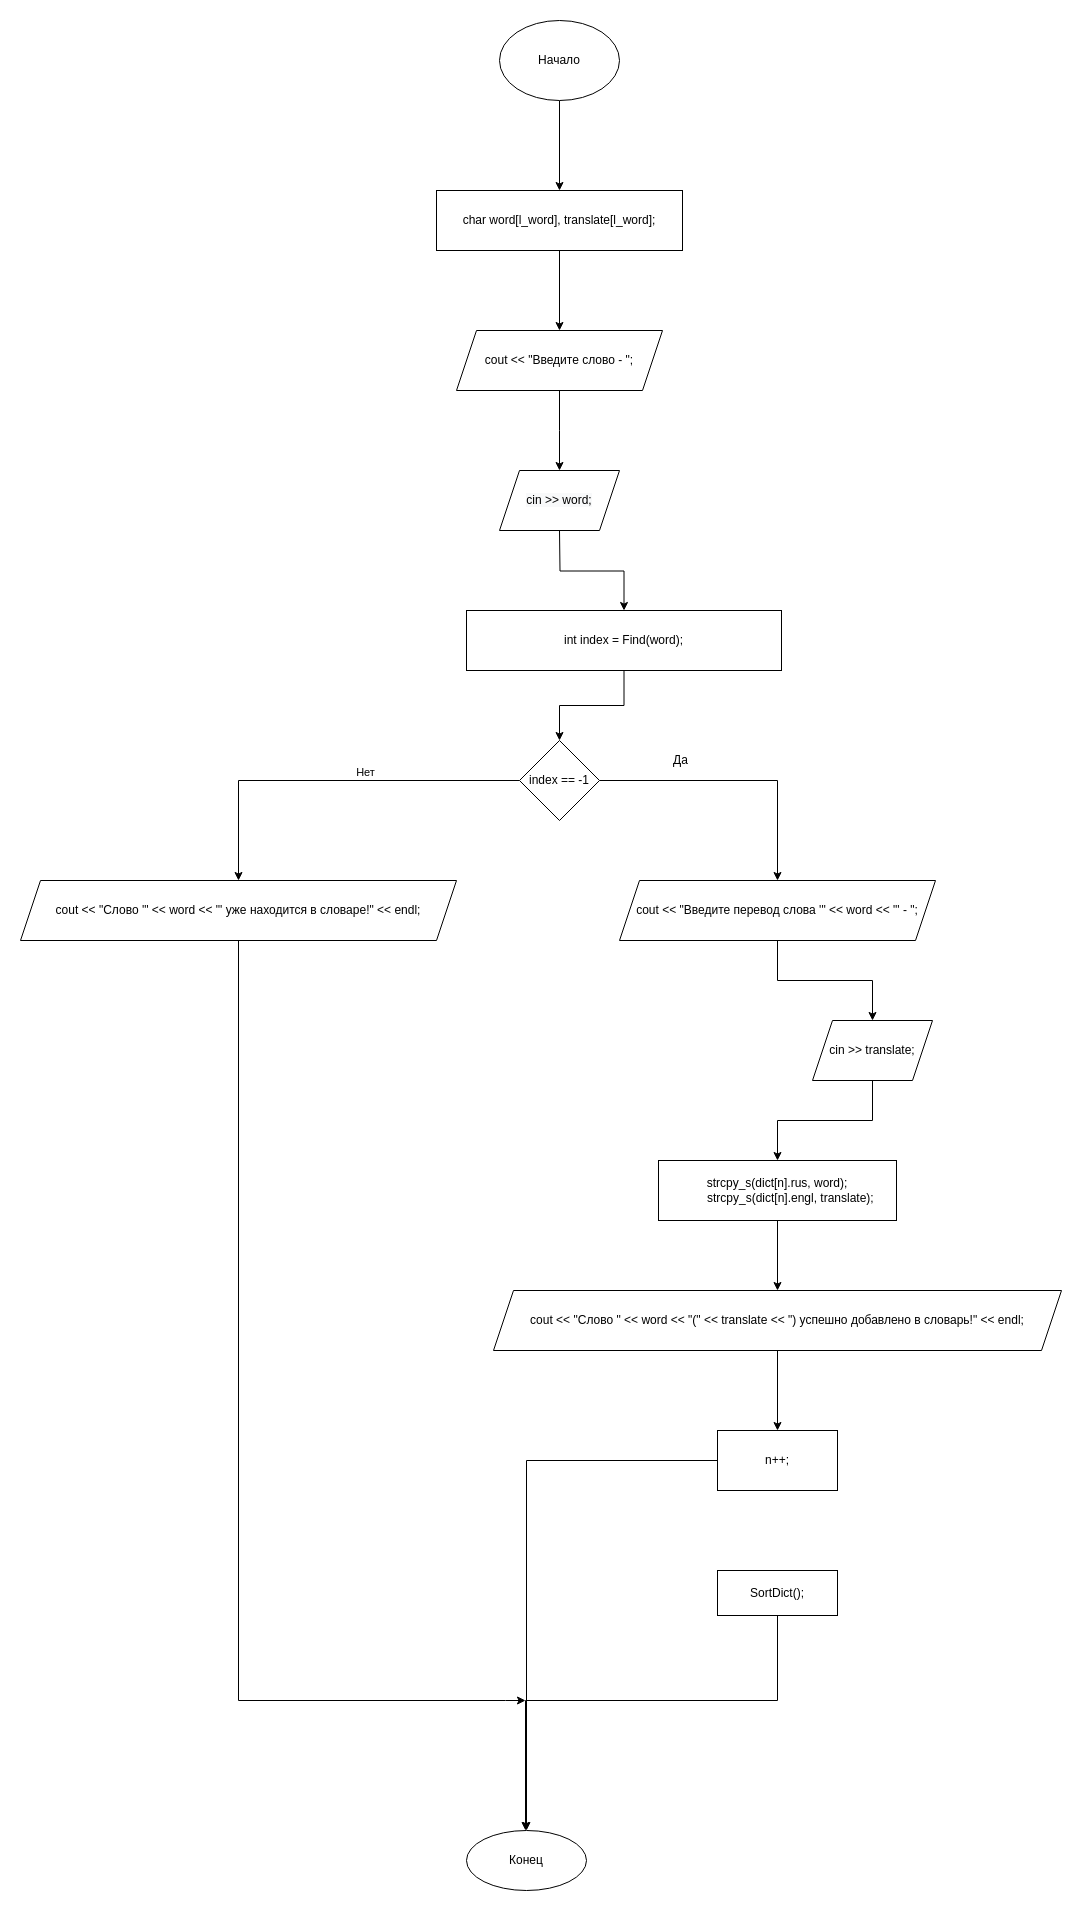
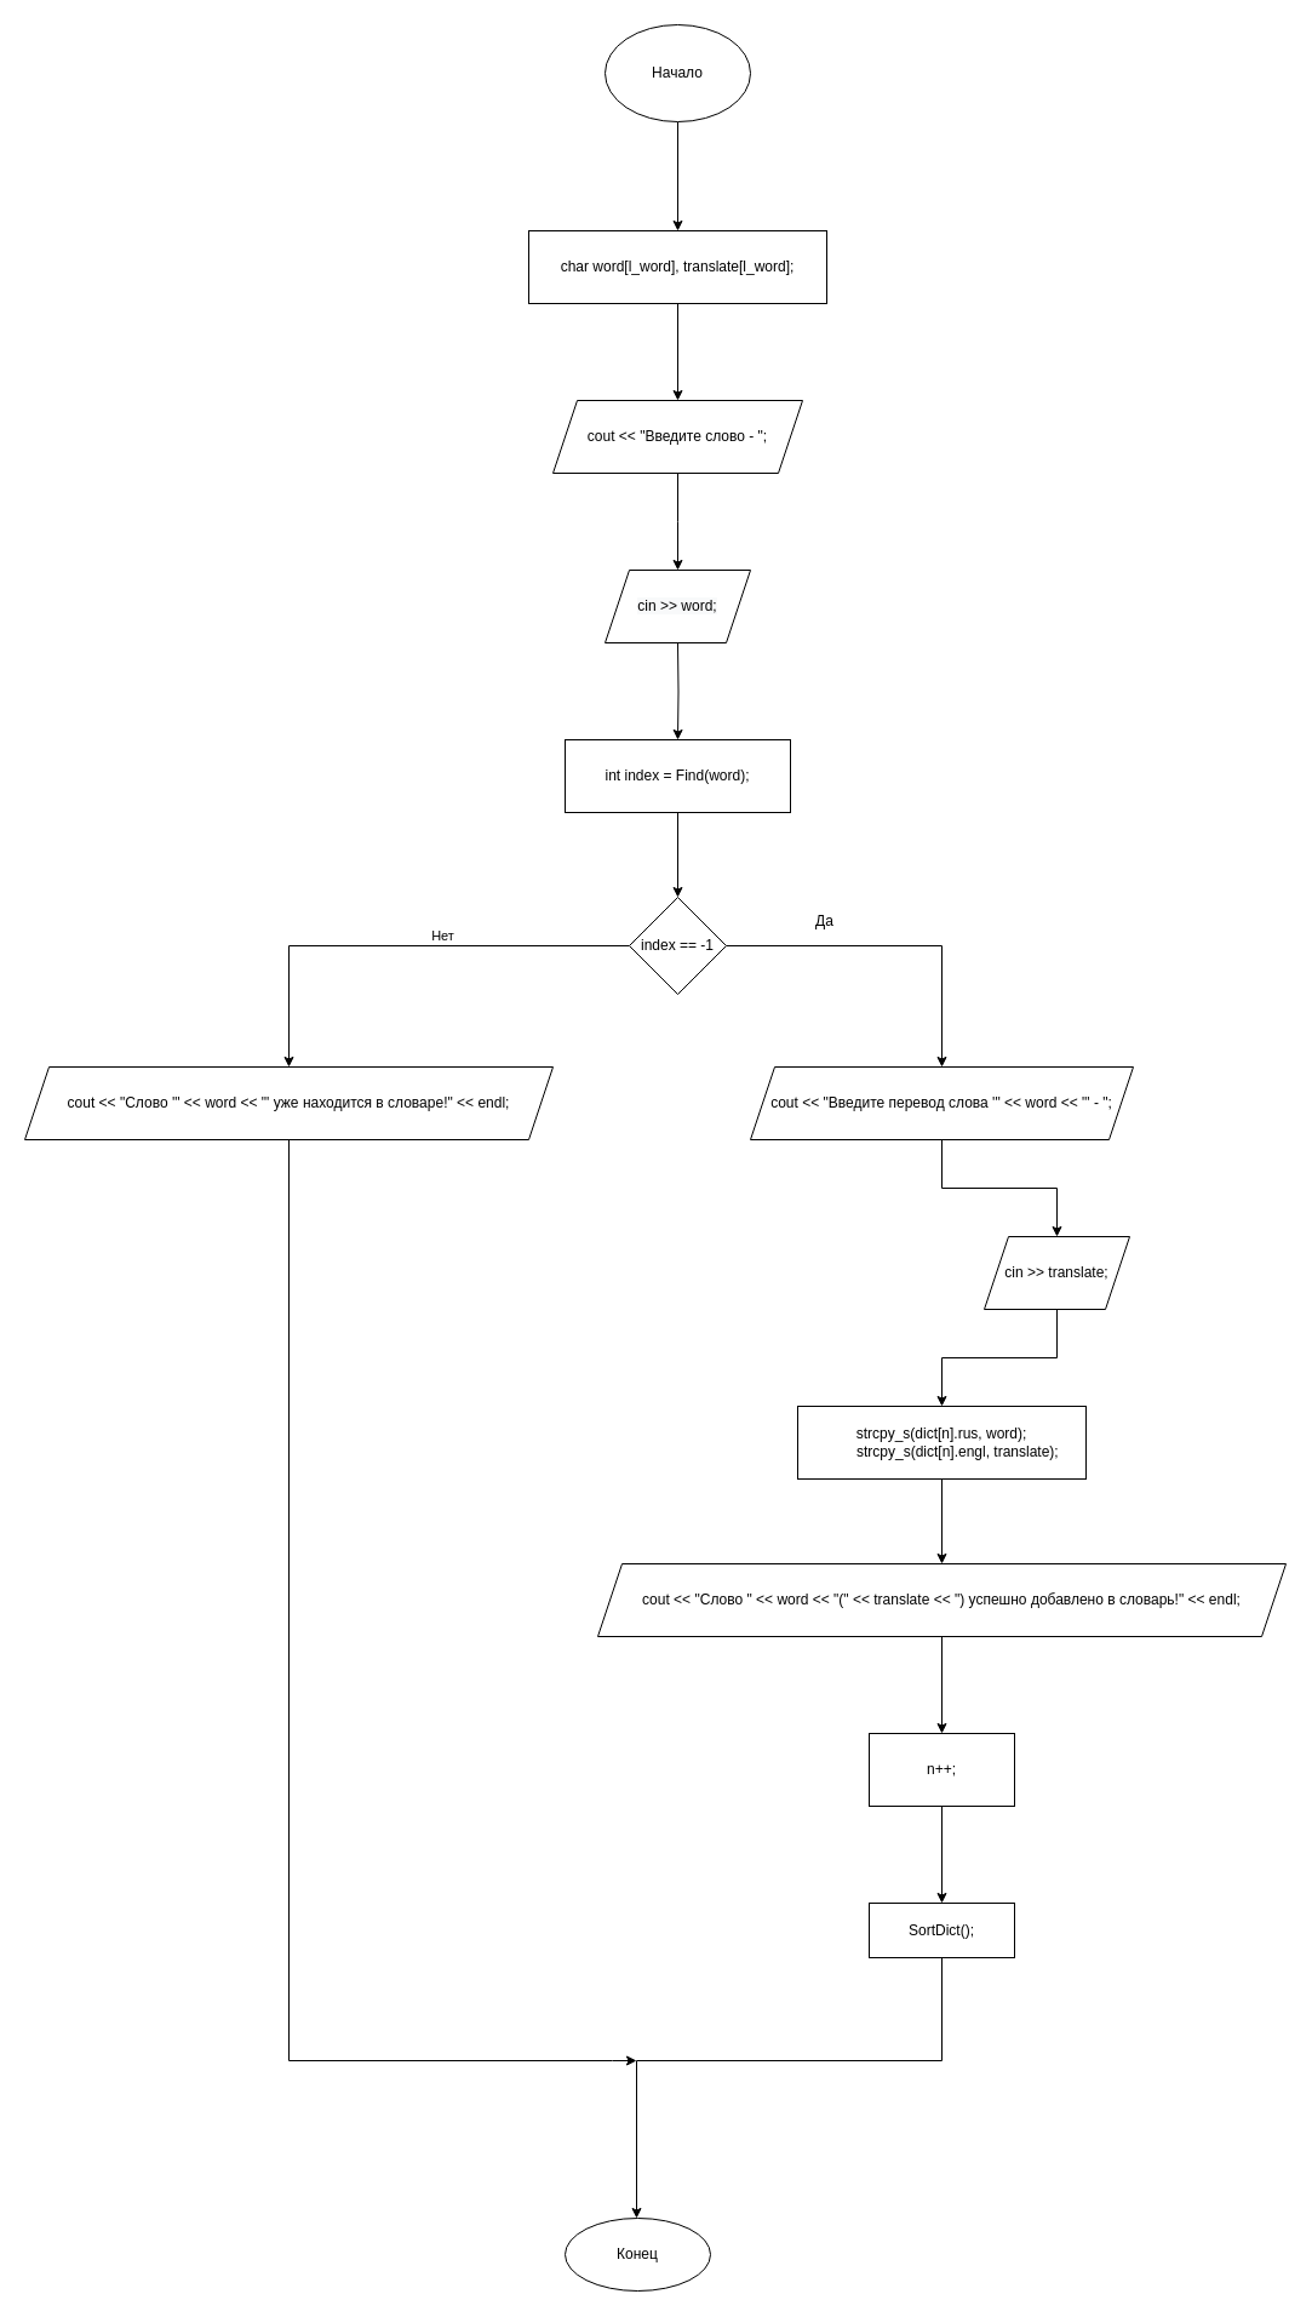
  <mxCell id="0" />
  <mxCell id="1" parent="0" />
  <mxCell id="2" value="" style="edgeStyle=orthogonalEdgeStyle;rounded=0;orthogonalLoop=1;jettySize=auto;html=1;" parent="1" source="3" target="5" edge="1"><mxGeometry relative="1" as="geometry" /></mxCell>
  <mxCell id="3" value="Начало" style="ellipse;whiteSpace=wrap;html=1;" parent="1" vertex="1"><mxGeometry x="499" y="20" width="120" height="80" as="geometry" /></mxCell>
  <mxCell id="4" value="" style="edgeStyle=orthogonalEdgeStyle;rounded=0;orthogonalLoop=1;jettySize=auto;html=1;" parent="1" source="5" target="7" edge="1"><mxGeometry relative="1" as="geometry" /></mxCell>
  <mxCell id="5" value="char word[l_word], translate[l_word];" style="whiteSpace=wrap;html=1;" parent="1" vertex="1"><mxGeometry x="436" y="190" width="246" height="60" as="geometry" /></mxCell>
  <mxCell id="6" value="" style="edgeStyle=orthogonalEdgeStyle;rounded=0;orthogonalLoop=1;jettySize=auto;html=1;" parent="1" source="7" edge="1"><mxGeometry relative="1" as="geometry"><mxPoint x="559" y="470" as="targetPoint" /></mxGeometry></mxCell>
  <mxCell id="7" value="cout &lt;&lt; &quot;Введите слово - &quot;;" style="shape=parallelogram;perimeter=parallelogramPerimeter;whiteSpace=wrap;html=1;fixedSize=1;" parent="1" vertex="1"><mxGeometry x="456" y="330" width="206" height="60" as="geometry" /></mxCell>
  <mxCell id="8" value="" style="edgeStyle=orthogonalEdgeStyle;rounded=0;orthogonalLoop=1;jettySize=auto;html=1;" parent="1" target="10" edge="1"><mxGeometry relative="1" as="geometry"><mxPoint x="559" y="530" as="sourcePoint" /></mxGeometry></mxCell>
  <mxCell id="9" value="" style="edgeStyle=orthogonalEdgeStyle;rounded=0;orthogonalLoop=1;jettySize=auto;html=1;" parent="1" source="10" target="14" edge="1"><mxGeometry relative="1" as="geometry" /></mxCell>
- <mxCell id="10" value="int index = Find(word);" style="whiteSpace=wrap;html=1;" parent="1" vertex="1"><mxGeometry x="466" y="610" width="315" height="60" as="geometry" /></mxCell>
+ <mxCell id="10" value="int index = Find(word);" style="whiteSpace=wrap;html=1;" parent="1" vertex="1"><mxGeometry x="466" y="610" width="186" height="60" as="geometry" /></mxCell>
  <mxCell id="11" value="" style="edgeStyle=orthogonalEdgeStyle;rounded=0;orthogonalLoop=1;jettySize=auto;html=1;" parent="1" source="14" target="16" edge="1"><mxGeometry relative="1" as="geometry" /></mxCell>
  <mxCell id="12" value="" style="edgeStyle=orthogonalEdgeStyle;rounded=0;orthogonalLoop=1;jettySize=auto;html=1;" parent="1" source="14" target="26" edge="1"><mxGeometry relative="1" as="geometry" /></mxCell>
  <mxCell id="13" value="Нет" style="edgeLabel;html=1;align=center;verticalAlign=middle;resizable=0;points=[];" vertex="1" connectable="0" parent="12"><mxGeometry x="-0.187" y="-9" relative="1" as="geometry"><mxPoint as="offset" /></mxGeometry></mxCell>
  <mxCell id="14" value="index == -1" style="rhombus;whiteSpace=wrap;html=1;" parent="1" vertex="1"><mxGeometry x="519" y="740" width="80" height="80" as="geometry" /></mxCell>
  <mxCell id="15" value="" style="edgeStyle=orthogonalEdgeStyle;rounded=0;orthogonalLoop=1;jettySize=auto;html=1;" parent="1" source="16" target="18" edge="1"><mxGeometry relative="1" as="geometry" /></mxCell>
  <mxCell id="16" value="cout &lt;&lt; &quot;Введите перевод слова '&quot; &lt;&lt; word &lt;&lt; &quot;' - &quot;;" style="shape=parallelogram;perimeter=parallelogramPerimeter;whiteSpace=wrap;html=1;fixedSize=1;" parent="1" vertex="1"><mxGeometry x="619" y="880" width="316" height="60" as="geometry" /></mxCell>
  <mxCell id="17" value="" style="edgeStyle=orthogonalEdgeStyle;rounded=0;orthogonalLoop=1;jettySize=auto;html=1;" parent="1" source="18" target="20" edge="1"><mxGeometry relative="1" as="geometry" /></mxCell>
  <mxCell id="18" value="cin &gt;&gt; translate;" style="shape=parallelogram;perimeter=parallelogramPerimeter;whiteSpace=wrap;html=1;fixedSize=1;" parent="1" vertex="1"><mxGeometry x="812" y="1020" width="120" height="60" as="geometry" /></mxCell>
  <mxCell id="19" value="" style="edgeStyle=orthogonalEdgeStyle;rounded=0;orthogonalLoop=1;jettySize=auto;html=1;" parent="1" source="20" target="22" edge="1"><mxGeometry relative="1" as="geometry" /></mxCell>
  <mxCell id="20" value="strcpy_s(dict[n].rus, word);&#10;        strcpy_s(dict[n].engl, translate);" style="whiteSpace=wrap;html=1;" parent="1" vertex="1"><mxGeometry x="658" y="1160" width="238" height="60" as="geometry" /></mxCell>
  <mxCell id="21" value="" style="edgeStyle=orthogonalEdgeStyle;rounded=0;orthogonalLoop=1;jettySize=auto;html=1;" parent="1" source="22" target="24" edge="1"><mxGeometry relative="1" as="geometry" /></mxCell>
  <mxCell id="22" value="cout &lt;&lt; &quot;Слово &quot; &lt;&lt; word &lt;&lt; &quot;(&quot; &lt;&lt; translate &lt;&lt; &quot;) успешно добавлено в словарь!&quot; &lt;&lt; endl;" style="shape=parallelogram;perimeter=parallelogramPerimeter;whiteSpace=wrap;html=1;fixedSize=1;" parent="1" vertex="1"><mxGeometry x="493" y="1290" width="568" height="60" as="geometry" /></mxCell>
- <mxCell id="23" value="" style="edgeStyle=orthogonalEdgeStyle;rounded=0;orthogonalLoop=1;jettySize=auto;html=1;" edge="1" parent="1" source="24" target="27"><mxGeometry relative="1" as="geometry" /></mxCell>
+ <mxCell id="23" value="" style="edgeStyle=orthogonalEdgeStyle;rounded=0;orthogonalLoop=1;jettySize=auto;html=1;" edge="1" parent="1" source="24" target="30"><mxGeometry relative="1" as="geometry" /></mxCell>
  <mxCell id="24" value="n++;" style="whiteSpace=wrap;html=1;" parent="1" vertex="1"><mxGeometry x="717" y="1430" width="120" height="60" as="geometry" /></mxCell>
  <mxCell id="25" style="edgeStyle=orthogonalEdgeStyle;rounded=0;orthogonalLoop=1;jettySize=auto;html=1;" parent="1" source="26" edge="1"><mxGeometry relative="1" as="geometry"><mxPoint x="525" y="1700" as="targetPoint" /><Array as="points"><mxPoint x="238" y="1700" /><mxPoint x="505" y="1700" /></Array></mxGeometry></mxCell>
  <mxCell id="26" value="cout &lt;&lt; &quot;Слово '&quot; &lt;&lt; word &lt;&lt; &quot;' уже находится в словаре!&quot; &lt;&lt; endl;" style="shape=parallelogram;perimeter=parallelogramPerimeter;whiteSpace=wrap;html=1;fixedSize=1;" parent="1" vertex="1"><mxGeometry x="20" y="880" width="436" height="60" as="geometry" /></mxCell>
  <mxCell id="27" value="Конец" style="ellipse;whiteSpace=wrap;html=1;rounded=0;" parent="1" vertex="1"><mxGeometry x="466" y="1830" width="120" height="60" as="geometry" /></mxCell>
  <mxCell id="28" value="&#10;&#10;&lt;span style=&quot;color: rgb(0, 0, 0); font-family: helvetica; font-size: 12px; font-style: normal; font-weight: 400; letter-spacing: normal; text-align: center; text-indent: 0px; text-transform: none; word-spacing: 0px; background-color: rgb(248, 249, 250); display: inline; float: none;&quot;&gt;cin &amp;gt;&amp;gt; word;&lt;/span&gt;&#10;&#10;" style="shape=parallelogram;perimeter=parallelogramPerimeter;whiteSpace=wrap;html=1;fixedSize=1;" parent="1" vertex="1"><mxGeometry x="499" y="470" width="120" height="60" as="geometry" /></mxCell>
  <mxCell id="29" style="edgeStyle=orthogonalEdgeStyle;rounded=0;orthogonalLoop=1;jettySize=auto;html=1;" edge="1" parent="1" source="30"><mxGeometry relative="1" as="geometry"><mxPoint x="525" y="1830" as="targetPoint" /><Array as="points"><mxPoint x="777" y="1700" /><mxPoint x="525" y="1700" /></Array></mxGeometry></mxCell>
  <mxCell id="30" value="SortDict();" style="whiteSpace=wrap;html=1;" vertex="1" parent="1"><mxGeometry x="717" y="1570" width="120" height="45" as="geometry" /></mxCell>
  <mxCell id="31" value="Да" style="text;html=1;align=center;verticalAlign=middle;resizable=0;points=[];autosize=1;strokeColor=none;fillColor=none;" vertex="1" parent="1"><mxGeometry x="665" y="750" width="30" height="20" as="geometry" /></mxCell>
